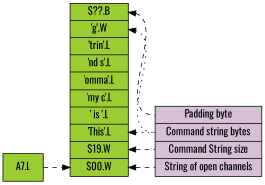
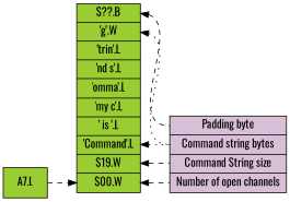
  digraph {
    fontname=Oswald
    rankdir=LR
    node [fillcolor=yellowgreen fontname=Oswald shape=record style=filled]
    edge [fontname=Oswald headport=ch style=dashed dir=back]
    n1 [label="<f0> A7.L"]
-   n2 [label="<pad> $??.B | <finish> 'g'.W | 'trin'.L | 'nd s'.L | 'omma'.L | 'my c'.L | ' is '.L | <start> 'This'.L | <cmd> $19.W | <ch> $00.W"]
-   n3 [fillcolor=thistle label="<pad> Padding byte | <string> Command string bytes |<cmd> Command String size | <ch> String of open channels"]
+   n2 [label="<pad> $??.B | <finish> 'g'.W | 'trin'.L | 'nd s'.L | 'omma'.L | 'my c'.L | ' is '.L | <start> 'Command'.L | <cmd> $19.W | <ch> $00.W"]
+   n3 [fillcolor=thistle label="<pad> Padding byte | <string> Command string bytes |<cmd> Command String size | <ch> Number of open channels"]
    n1 -> n2 [tailport=f0 dir=""]
    n2 -> n3 [headport=cmd tailport=cmd]
    n2 -> n3 [headport=string style=dotted tailport=start]
    n2 -> n3 [headport=string style=dotted tailport=finish]
    n2 -> n3 [headport=pad tailport=pad]
    n2 -> n3 [tailport=ch]
  }
